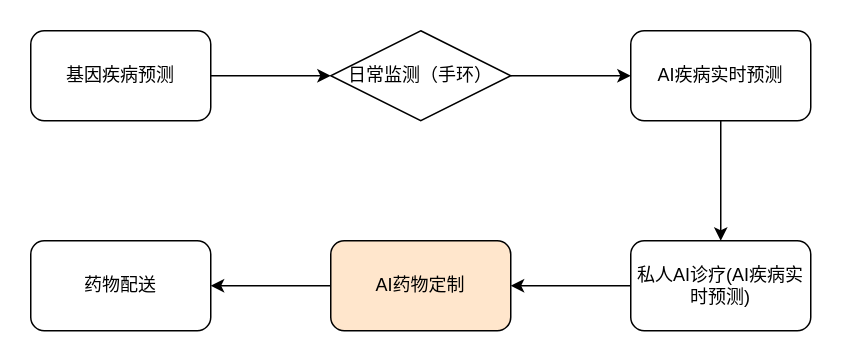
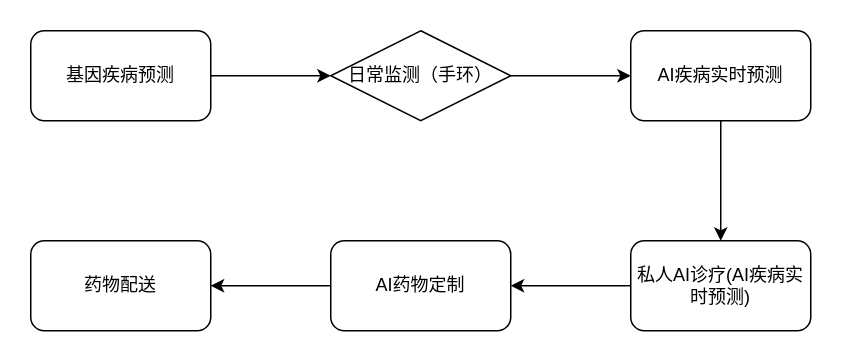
  <mxCell id="0" />
  <mxCell id="1" parent="0" />
  <mxCell id="2" value="" style="edgeStyle=orthogonalEdgeStyle;rounded=0;orthogonalLoop=1;jettySize=auto;html=1;" parent="1" source="3" target="5" edge="1"><mxGeometry relative="1" as="geometry" /></mxCell>
  <mxCell id="3" value="基因疾病预测" style="rounded=1;whiteSpace=wrap;html=1;" parent="1" vertex="1"><mxGeometry x="20" y="20" width="120" height="60" as="geometry" /></mxCell>
  <mxCell id="4" value="" style="edgeStyle=orthogonalEdgeStyle;rounded=0;orthogonalLoop=1;jettySize=auto;html=1;" parent="1" source="5" target="7" edge="1"><mxGeometry relative="1" as="geometry" /></mxCell>
  <mxCell id="5" value="日常监测（手环）" style="rhombus;whiteSpace=wrap;html=1;" parent="1" vertex="1"><mxGeometry x="220" y="20" width="120" height="60" as="geometry" /></mxCell>
  <mxCell id="6" value="" style="edgeStyle=orthogonalEdgeStyle;rounded=0;orthogonalLoop=1;jettySize=auto;html=1;" parent="1" source="7" target="9" edge="1"><mxGeometry relative="1" as="geometry" /></mxCell>
  <mxCell id="7" value="AI疾病实时预测" style="whiteSpace=wrap;html=1;rounded=1;" parent="1" vertex="1"><mxGeometry x="420" y="20" width="120" height="60" as="geometry" /></mxCell>
  <mxCell id="8" value="" style="edgeStyle=orthogonalEdgeStyle;rounded=0;orthogonalLoop=1;jettySize=auto;html=1;" parent="1" source="9" target="11" edge="1"><mxGeometry relative="1" as="geometry" /></mxCell>
  <mxCell id="9" value="私人AI诊疗(AI疾病实时预测)" style="whiteSpace=wrap;html=1;rounded=1;" parent="1" vertex="1"><mxGeometry x="420" y="160" width="120" height="60" as="geometry" /></mxCell>
  <mxCell id="10" value="" style="edgeStyle=orthogonalEdgeStyle;rounded=0;orthogonalLoop=1;jettySize=auto;html=1;" parent="1" source="11" target="12" edge="1"><mxGeometry relative="1" as="geometry" /></mxCell>
- <mxCell id="11" value="AI药物定制" style="whiteSpace=wrap;html=1;rounded=1;fillColor=#ffe6cc;" parent="1" vertex="1"><mxGeometry x="220" y="160" width="120" height="60" as="geometry" /></mxCell>
+ <mxCell id="11" value="AI药物定制" style="whiteSpace=wrap;html=1;rounded=1;" parent="1" vertex="1"><mxGeometry x="220" y="160" width="120" height="60" as="geometry" /></mxCell>
  <mxCell id="12" value="药物配送" style="whiteSpace=wrap;html=1;rounded=1;" parent="1" vertex="1"><mxGeometry x="20" y="160" width="120" height="60" as="geometry" /></mxCell>
